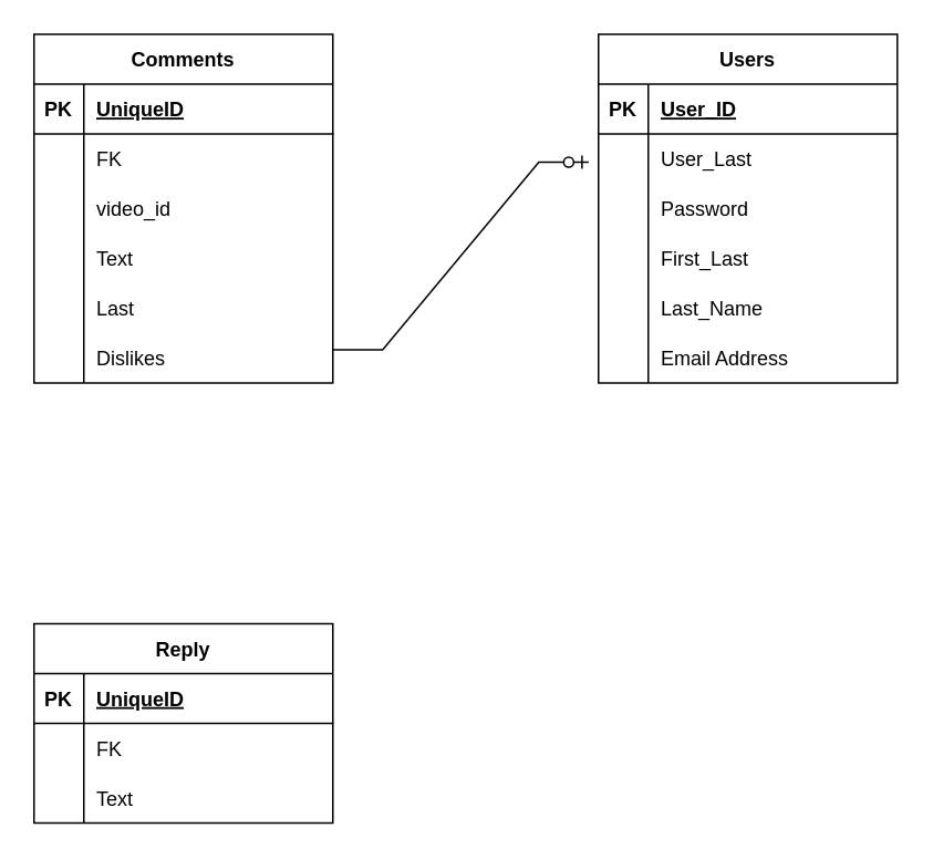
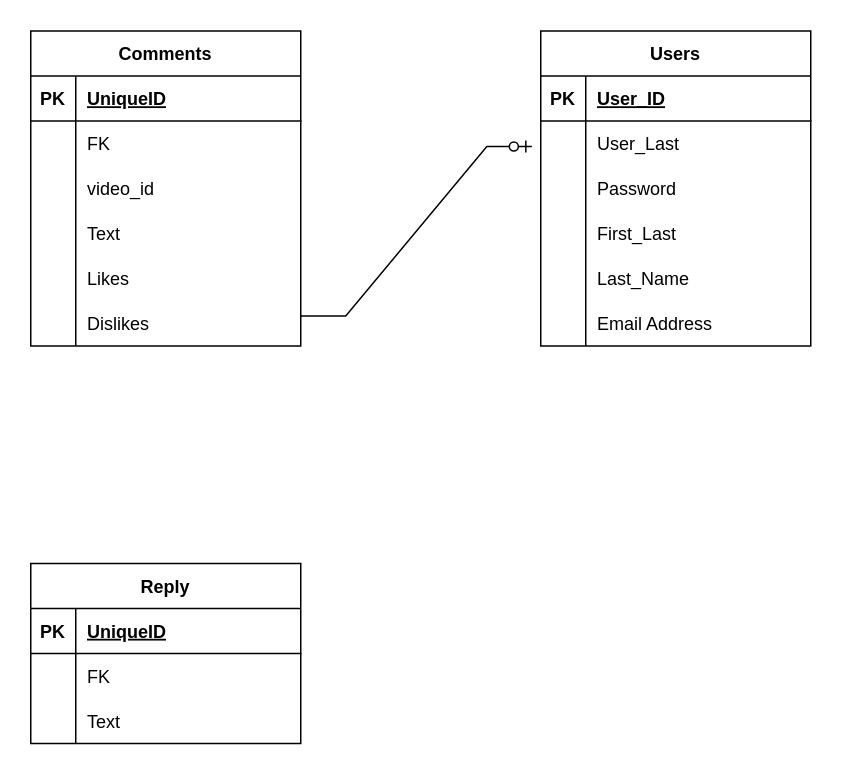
  <mxCell id="0" />
  <mxCell id="1" parent="0" />
  <mxCell id="2" value="Comments" style="shape=table;startSize=30;container=1;collapsible=1;childLayout=tableLayout;fixedRows=1;rowLines=0;fontStyle=1;align=center;resizeLast=1;" parent="1" vertex="1"><mxGeometry x="20" y="20" width="180" height="210" as="geometry" /></mxCell>
  <mxCell id="3" value="" style="shape=tableRow;horizontal=0;startSize=0;swimlaneHead=0;swimlaneBody=0;fillColor=none;collapsible=0;dropTarget=0;points=[[0,0.5],[1,0.5]];portConstraint=eastwest;top=0;left=0;right=0;bottom=1;" parent="2" vertex="1"><mxGeometry y="30" width="180" height="30" as="geometry" /></mxCell>
  <mxCell id="4" value="PK" style="shape=partialRectangle;connectable=0;fillColor=none;top=0;left=0;bottom=0;right=0;fontStyle=1;overflow=hidden;" parent="3" vertex="1"><mxGeometry width="30" height="30" as="geometry"><mxRectangle width="30" height="30" as="alternateBounds" /></mxGeometry></mxCell>
  <mxCell id="5" value="UniqueID" style="shape=partialRectangle;connectable=0;fillColor=none;top=0;left=0;bottom=0;right=0;align=left;spacingLeft=6;fontStyle=5;overflow=hidden;" parent="3" vertex="1"><mxGeometry x="30" width="150" height="30" as="geometry"><mxRectangle width="150" height="30" as="alternateBounds" /></mxGeometry></mxCell>
  <mxCell id="6" value="" style="shape=tableRow;horizontal=0;startSize=0;swimlaneHead=0;swimlaneBody=0;fillColor=none;collapsible=0;dropTarget=0;points=[[0,0.5],[1,0.5]];portConstraint=eastwest;top=0;left=0;right=0;bottom=0;" parent="2" vertex="1"><mxGeometry y="60" width="180" height="30" as="geometry" /></mxCell>
  <mxCell id="7" value="" style="shape=partialRectangle;connectable=0;fillColor=none;top=0;left=0;bottom=0;right=0;editable=1;overflow=hidden;" parent="6" vertex="1"><mxGeometry width="30" height="30" as="geometry"><mxRectangle width="30" height="30" as="alternateBounds" /></mxGeometry></mxCell>
  <mxCell id="8" value="FK" style="shape=partialRectangle;connectable=0;fillColor=none;top=0;left=0;bottom=0;right=0;align=left;spacingLeft=6;overflow=hidden;" parent="6" vertex="1"><mxGeometry x="30" width="150" height="30" as="geometry"><mxRectangle width="150" height="30" as="alternateBounds" /></mxGeometry></mxCell>
  <mxCell id="9" value="" style="shape=tableRow;horizontal=0;startSize=0;swimlaneHead=0;swimlaneBody=0;fillColor=none;collapsible=0;dropTarget=0;points=[[0,0.5],[1,0.5]];portConstraint=eastwest;top=0;left=0;right=0;bottom=0;" parent="2" vertex="1"><mxGeometry y="90" width="180" height="30" as="geometry" /></mxCell>
  <mxCell id="10" value="" style="shape=partialRectangle;connectable=0;fillColor=none;top=0;left=0;bottom=0;right=0;editable=1;overflow=hidden;" parent="9" vertex="1"><mxGeometry width="30" height="30" as="geometry"><mxRectangle width="30" height="30" as="alternateBounds" /></mxGeometry></mxCell>
  <mxCell id="11" value="video_id" style="shape=partialRectangle;connectable=0;fillColor=none;top=0;left=0;bottom=0;right=0;align=left;spacingLeft=6;overflow=hidden;" parent="9" vertex="1"><mxGeometry x="30" width="150" height="30" as="geometry"><mxRectangle width="150" height="30" as="alternateBounds" /></mxGeometry></mxCell>
  <mxCell id="12" value="" style="shape=tableRow;horizontal=0;startSize=0;swimlaneHead=0;swimlaneBody=0;fillColor=none;collapsible=0;dropTarget=0;points=[[0,0.5],[1,0.5]];portConstraint=eastwest;top=0;left=0;right=0;bottom=0;" parent="2" vertex="1"><mxGeometry y="120" width="180" height="30" as="geometry" /></mxCell>
  <mxCell id="13" value="" style="shape=partialRectangle;connectable=0;fillColor=none;top=0;left=0;bottom=0;right=0;editable=1;overflow=hidden;" parent="12" vertex="1"><mxGeometry width="30" height="30" as="geometry"><mxRectangle width="30" height="30" as="alternateBounds" /></mxGeometry></mxCell>
  <mxCell id="14" value="Text" style="shape=partialRectangle;connectable=0;fillColor=none;top=0;left=0;bottom=0;right=0;align=left;spacingLeft=6;overflow=hidden;" parent="12" vertex="1"><mxGeometry x="30" width="150" height="30" as="geometry"><mxRectangle width="150" height="30" as="alternateBounds" /></mxGeometry></mxCell>
  <mxCell id="15" value="" style="shape=tableRow;horizontal=0;startSize=0;swimlaneHead=0;swimlaneBody=0;fillColor=none;collapsible=0;dropTarget=0;points=[[0,0.5],[1,0.5]];portConstraint=eastwest;top=0;left=0;right=0;bottom=0;" vertex="1" parent="2"><mxGeometry y="150" width="180" height="30" as="geometry" /></mxCell>
  <mxCell id="16" value="" style="shape=partialRectangle;connectable=0;fillColor=none;top=0;left=0;bottom=0;right=0;editable=1;overflow=hidden;" vertex="1" parent="15"><mxGeometry width="30" height="30" as="geometry"><mxRectangle width="30" height="30" as="alternateBounds" /></mxGeometry></mxCell>
- <mxCell id="17" value="Last" style="shape=partialRectangle;connectable=0;fillColor=none;top=0;left=0;bottom=0;right=0;align=left;spacingLeft=6;overflow=hidden;" vertex="1" parent="15"><mxGeometry x="30" width="150" height="30" as="geometry"><mxRectangle width="150" height="30" as="alternateBounds" /></mxGeometry></mxCell>
+ <mxCell id="17" value="Likes" style="shape=partialRectangle;connectable=0;fillColor=none;top=0;left=0;bottom=0;right=0;align=left;spacingLeft=6;overflow=hidden;" vertex="1" parent="15"><mxGeometry x="30" width="150" height="30" as="geometry"><mxRectangle width="150" height="30" as="alternateBounds" /></mxGeometry></mxCell>
  <mxCell id="18" value="" style="shape=tableRow;horizontal=0;startSize=0;swimlaneHead=0;swimlaneBody=0;fillColor=none;collapsible=0;dropTarget=0;points=[[0,0.5],[1,0.5]];portConstraint=eastwest;top=0;left=0;right=0;bottom=0;" vertex="1" parent="2"><mxGeometry y="180" width="180" height="30" as="geometry" /></mxCell>
  <mxCell id="19" value="" style="shape=partialRectangle;connectable=0;fillColor=none;top=0;left=0;bottom=0;right=0;editable=1;overflow=hidden;" vertex="1" parent="18"><mxGeometry width="30" height="30" as="geometry"><mxRectangle width="30" height="30" as="alternateBounds" /></mxGeometry></mxCell>
  <mxCell id="20" value="Dislikes" style="shape=partialRectangle;connectable=0;fillColor=none;top=0;left=0;bottom=0;right=0;align=left;spacingLeft=6;overflow=hidden;" vertex="1" parent="18"><mxGeometry x="30" width="150" height="30" as="geometry"><mxRectangle width="150" height="30" as="alternateBounds" /></mxGeometry></mxCell>
  <mxCell id="21" value="Reply" style="shape=table;startSize=30;container=1;collapsible=1;childLayout=tableLayout;fixedRows=1;rowLines=0;fontStyle=1;align=center;resizeLast=1;" parent="1" vertex="1"><mxGeometry x="20" y="375" width="180" height="120" as="geometry" /></mxCell>
  <mxCell id="22" value="" style="shape=tableRow;horizontal=0;startSize=0;swimlaneHead=0;swimlaneBody=0;fillColor=none;collapsible=0;dropTarget=0;points=[[0,0.5],[1,0.5]];portConstraint=eastwest;top=0;left=0;right=0;bottom=1;" parent="21" vertex="1"><mxGeometry y="30" width="180" height="30" as="geometry" /></mxCell>
  <mxCell id="23" value="PK" style="shape=partialRectangle;connectable=0;fillColor=none;top=0;left=0;bottom=0;right=0;fontStyle=1;overflow=hidden;" parent="22" vertex="1"><mxGeometry width="30" height="30" as="geometry"><mxRectangle width="30" height="30" as="alternateBounds" /></mxGeometry></mxCell>
  <mxCell id="24" value="UniqueID" style="shape=partialRectangle;connectable=0;fillColor=none;top=0;left=0;bottom=0;right=0;align=left;spacingLeft=6;fontStyle=5;overflow=hidden;" parent="22" vertex="1"><mxGeometry x="30" width="150" height="30" as="geometry"><mxRectangle width="150" height="30" as="alternateBounds" /></mxGeometry></mxCell>
  <mxCell id="25" value="" style="shape=tableRow;horizontal=0;startSize=0;swimlaneHead=0;swimlaneBody=0;fillColor=none;collapsible=0;dropTarget=0;points=[[0,0.5],[1,0.5]];portConstraint=eastwest;top=0;left=0;right=0;bottom=0;" parent="21" vertex="1"><mxGeometry y="60" width="180" height="30" as="geometry" /></mxCell>
  <mxCell id="26" value="" style="shape=partialRectangle;connectable=0;fillColor=none;top=0;left=0;bottom=0;right=0;editable=1;overflow=hidden;" parent="25" vertex="1"><mxGeometry width="30" height="30" as="geometry"><mxRectangle width="30" height="30" as="alternateBounds" /></mxGeometry></mxCell>
  <mxCell id="27" value="FK" style="shape=partialRectangle;connectable=0;fillColor=none;top=0;left=0;bottom=0;right=0;align=left;spacingLeft=6;overflow=hidden;" parent="25" vertex="1"><mxGeometry x="30" width="150" height="30" as="geometry"><mxRectangle width="150" height="30" as="alternateBounds" /></mxGeometry></mxCell>
  <mxCell id="28" value="" style="shape=tableRow;horizontal=0;startSize=0;swimlaneHead=0;swimlaneBody=0;fillColor=none;collapsible=0;dropTarget=0;points=[[0,0.5],[1,0.5]];portConstraint=eastwest;top=0;left=0;right=0;bottom=0;" parent="21" vertex="1"><mxGeometry y="90" width="180" height="30" as="geometry" /></mxCell>
  <mxCell id="29" value="" style="shape=partialRectangle;connectable=0;fillColor=none;top=0;left=0;bottom=0;right=0;editable=1;overflow=hidden;" parent="28" vertex="1"><mxGeometry width="30" height="30" as="geometry"><mxRectangle width="30" height="30" as="alternateBounds" /></mxGeometry></mxCell>
  <mxCell id="30" value="Text" style="shape=partialRectangle;connectable=0;fillColor=none;top=0;left=0;bottom=0;right=0;align=left;spacingLeft=6;overflow=hidden;" parent="28" vertex="1"><mxGeometry x="30" width="150" height="30" as="geometry"><mxRectangle width="150" height="30" as="alternateBounds" /></mxGeometry></mxCell>
  <mxCell id="31" value="Users" style="shape=table;startSize=30;container=1;collapsible=1;childLayout=tableLayout;fixedRows=1;rowLines=0;fontStyle=1;align=center;resizeLast=1;" parent="1" vertex="1"><mxGeometry x="360" y="20" width="180" height="210" as="geometry" /></mxCell>
  <mxCell id="32" value="" style="shape=tableRow;horizontal=0;startSize=0;swimlaneHead=0;swimlaneBody=0;fillColor=none;collapsible=0;dropTarget=0;points=[[0,0.5],[1,0.5]];portConstraint=eastwest;top=0;left=0;right=0;bottom=1;" parent="31" vertex="1"><mxGeometry y="30" width="180" height="30" as="geometry" /></mxCell>
  <mxCell id="33" value="PK" style="shape=partialRectangle;connectable=0;fillColor=none;top=0;left=0;bottom=0;right=0;fontStyle=1;overflow=hidden;" parent="32" vertex="1"><mxGeometry width="30" height="30" as="geometry"><mxRectangle width="30" height="30" as="alternateBounds" /></mxGeometry></mxCell>
  <mxCell id="34" value="User_ID" style="shape=partialRectangle;connectable=0;fillColor=none;top=0;left=0;bottom=0;right=0;align=left;spacingLeft=6;fontStyle=5;overflow=hidden;" parent="32" vertex="1"><mxGeometry x="30" width="150" height="30" as="geometry"><mxRectangle width="150" height="30" as="alternateBounds" /></mxGeometry></mxCell>
  <mxCell id="35" value="" style="shape=tableRow;horizontal=0;startSize=0;swimlaneHead=0;swimlaneBody=0;fillColor=none;collapsible=0;dropTarget=0;points=[[0,0.5],[1,0.5]];portConstraint=eastwest;top=0;left=0;right=0;bottom=0;" parent="31" vertex="1"><mxGeometry y="60" width="180" height="30" as="geometry" /></mxCell>
  <mxCell id="36" value="" style="shape=partialRectangle;connectable=0;fillColor=none;top=0;left=0;bottom=0;right=0;editable=1;overflow=hidden;" parent="35" vertex="1"><mxGeometry width="30" height="30" as="geometry"><mxRectangle width="30" height="30" as="alternateBounds" /></mxGeometry></mxCell>
  <mxCell id="37" value="User_Last" style="shape=partialRectangle;connectable=0;fillColor=none;top=0;left=0;bottom=0;right=0;align=left;spacingLeft=6;overflow=hidden;" parent="35" vertex="1"><mxGeometry x="30" width="150" height="30" as="geometry"><mxRectangle width="150" height="30" as="alternateBounds" /></mxGeometry></mxCell>
  <mxCell id="38" value="" style="shape=tableRow;horizontal=0;startSize=0;swimlaneHead=0;swimlaneBody=0;fillColor=none;collapsible=0;dropTarget=0;points=[[0,0.5],[1,0.5]];portConstraint=eastwest;top=0;left=0;right=0;bottom=0;" vertex="1" parent="31"><mxGeometry y="90" width="180" height="30" as="geometry" /></mxCell>
  <mxCell id="39" value="" style="shape=partialRectangle;connectable=0;fillColor=none;top=0;left=0;bottom=0;right=0;editable=1;overflow=hidden;" vertex="1" parent="38"><mxGeometry width="30" height="30" as="geometry"><mxRectangle width="30" height="30" as="alternateBounds" /></mxGeometry></mxCell>
  <mxCell id="40" value="Password" style="shape=partialRectangle;connectable=0;fillColor=none;top=0;left=0;bottom=0;right=0;align=left;spacingLeft=6;overflow=hidden;" vertex="1" parent="38"><mxGeometry x="30" width="150" height="30" as="geometry"><mxRectangle width="150" height="30" as="alternateBounds" /></mxGeometry></mxCell>
  <mxCell id="41" value="" style="shape=tableRow;horizontal=0;startSize=0;swimlaneHead=0;swimlaneBody=0;fillColor=none;collapsible=0;dropTarget=0;points=[[0,0.5],[1,0.5]];portConstraint=eastwest;top=0;left=0;right=0;bottom=0;" parent="31" vertex="1"><mxGeometry y="120" width="180" height="30" as="geometry" /></mxCell>
  <mxCell id="42" value="" style="shape=partialRectangle;connectable=0;fillColor=none;top=0;left=0;bottom=0;right=0;editable=1;overflow=hidden;" parent="41" vertex="1"><mxGeometry width="30" height="30" as="geometry"><mxRectangle width="30" height="30" as="alternateBounds" /></mxGeometry></mxCell>
  <mxCell id="43" value="First_Last" style="shape=partialRectangle;connectable=0;fillColor=none;top=0;left=0;bottom=0;right=0;align=left;spacingLeft=6;overflow=hidden;" parent="41" vertex="1"><mxGeometry x="30" width="150" height="30" as="geometry"><mxRectangle width="150" height="30" as="alternateBounds" /></mxGeometry></mxCell>
  <mxCell id="44" value="" style="shape=tableRow;horizontal=0;startSize=0;swimlaneHead=0;swimlaneBody=0;fillColor=none;collapsible=0;dropTarget=0;points=[[0,0.5],[1,0.5]];portConstraint=eastwest;top=0;left=0;right=0;bottom=0;" parent="31" vertex="1"><mxGeometry y="150" width="180" height="30" as="geometry" /></mxCell>
  <mxCell id="45" value="" style="shape=partialRectangle;connectable=0;fillColor=none;top=0;left=0;bottom=0;right=0;editable=1;overflow=hidden;" parent="44" vertex="1"><mxGeometry width="30" height="30" as="geometry"><mxRectangle width="30" height="30" as="alternateBounds" /></mxGeometry></mxCell>
  <mxCell id="46" value="Last_Name" style="shape=partialRectangle;connectable=0;fillColor=none;top=0;left=0;bottom=0;right=0;align=left;spacingLeft=6;overflow=hidden;" parent="44" vertex="1"><mxGeometry x="30" width="150" height="30" as="geometry"><mxRectangle width="150" height="30" as="alternateBounds" /></mxGeometry></mxCell>
  <mxCell id="47" value="" style="shape=tableRow;horizontal=0;startSize=0;swimlaneHead=0;swimlaneBody=0;fillColor=none;collapsible=0;dropTarget=0;points=[[0,0.5],[1,0.5]];portConstraint=eastwest;top=0;left=0;right=0;bottom=0;" vertex="1" parent="31"><mxGeometry y="180" width="180" height="30" as="geometry" /></mxCell>
  <mxCell id="48" value="" style="shape=partialRectangle;connectable=0;fillColor=none;top=0;left=0;bottom=0;right=0;editable=1;overflow=hidden;" vertex="1" parent="47"><mxGeometry width="30" height="30" as="geometry"><mxRectangle width="30" height="30" as="alternateBounds" /></mxGeometry></mxCell>
  <mxCell id="49" value="Email Address" style="shape=partialRectangle;connectable=0;fillColor=none;top=0;left=0;bottom=0;right=0;align=left;spacingLeft=6;overflow=hidden;" vertex="1" parent="47"><mxGeometry x="30" width="150" height="30" as="geometry"><mxRectangle width="150" height="30" as="alternateBounds" /></mxGeometry></mxCell>
  <mxCell id="50" value="" style="edgeStyle=entityRelationEdgeStyle;fontSize=12;html=1;endArrow=ERzeroToOne;endFill=1;rounded=0;entryX=-0.033;entryY=0.567;entryDx=0;entryDy=0;entryPerimeter=0;" edge="1" parent="1" target="35"><mxGeometry width="100" height="100" relative="1" as="geometry"><mxPoint x="200" y="210" as="sourcePoint" /><mxPoint x="300" y="110" as="targetPoint" /></mxGeometry></mxCell>
